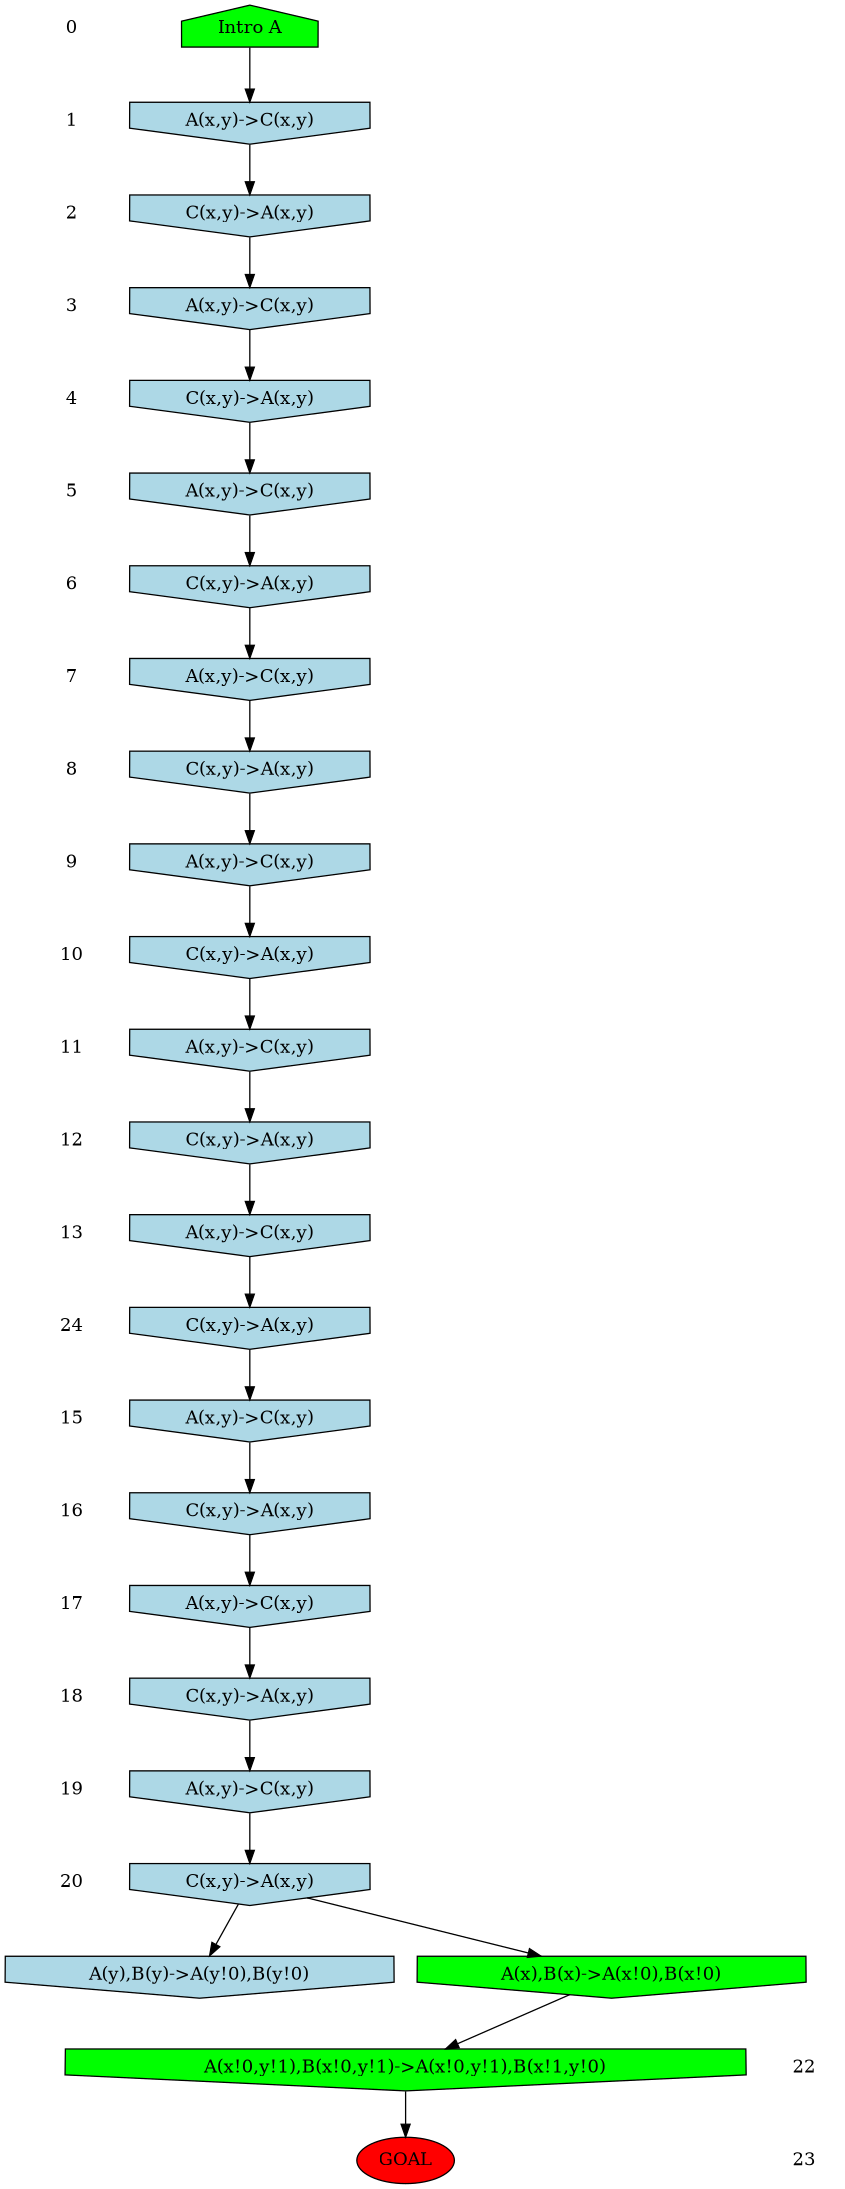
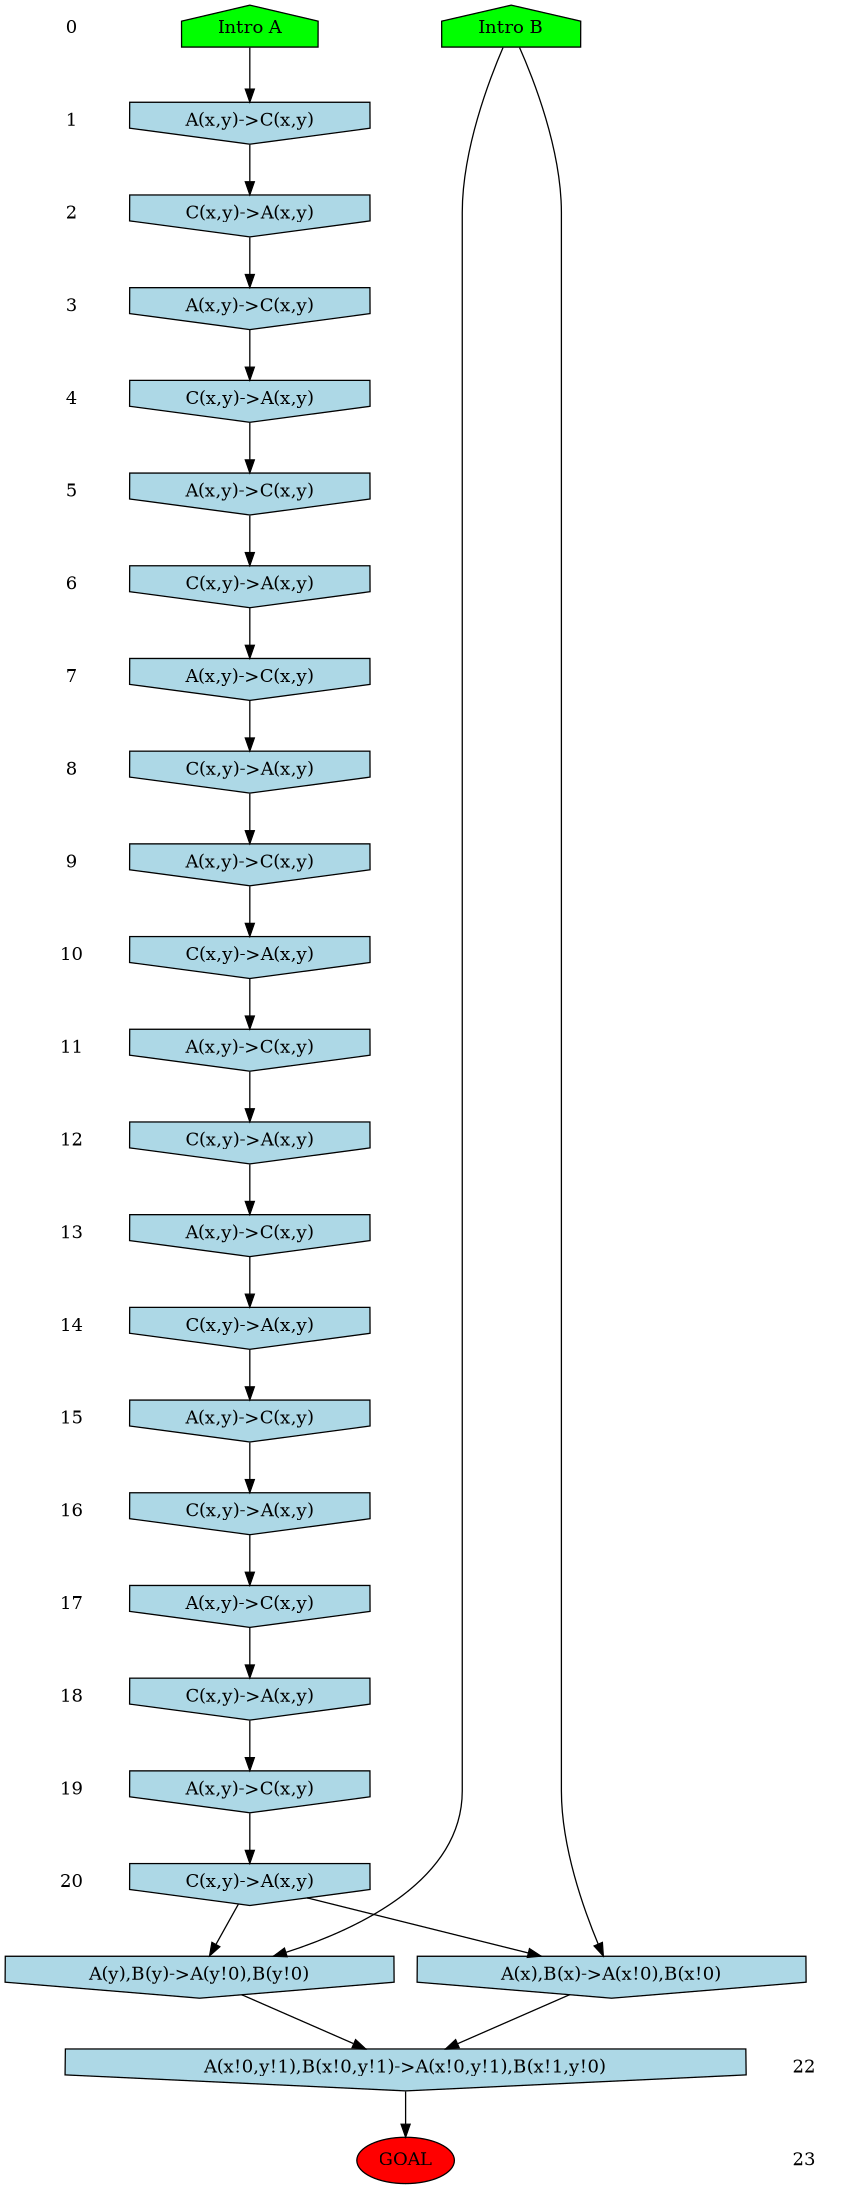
  digraph {
    ranksep=.5
    node [shape=plaintext style=filled]
    0 [style=""]
    n2 [fillcolor=green label="Intro A" shape=house]
+   n3 [fillcolor=green label="Intro B" shape=house]
    1 [style=""]
    n5 [fillcolor=lightblue label="A(x,y)->C(x,y)" shape=invhouse]
    2 [style=""]
    n7 [fillcolor=lightblue label="C(x,y)->A(x,y)" shape=invhouse]
    3 [style=""]
    n9 [fillcolor=lightblue label="A(x,y)->C(x,y)" shape=invhouse]
    4 [style=""]
    n11 [fillcolor=lightblue label="C(x,y)->A(x,y)" shape=invhouse]
    5 [style=""]
    n13 [fillcolor=lightblue label="A(x,y)->C(x,y)" shape=invhouse]
    6 [style=""]
    n15 [fillcolor=lightblue label="C(x,y)->A(x,y)" shape=invhouse]
    7 [style=""]
    n17 [fillcolor=lightblue label="A(x,y)->C(x,y)" shape=invhouse]
    8 [style=""]
    n19 [fillcolor=lightblue label="C(x,y)->A(x,y)" shape=invhouse]
    9 [style=""]
    n21 [fillcolor=lightblue label="A(x,y)->C(x,y)" shape=invhouse]
    10 [style=""]
    n23 [fillcolor=lightblue label="C(x,y)->A(x,y)" shape=invhouse]
    11 [style=""]
    n25 [fillcolor=lightblue label="A(x,y)->C(x,y)" shape=invhouse]
    12 [style=""]
    n27 [fillcolor=lightblue label="C(x,y)->A(x,y)" shape=invhouse]
    13 [style=""]
    n29 [fillcolor=lightblue label="A(x,y)->C(x,y)" shape=invhouse]
-   14 [label=24 style=""]
+   14 [style=""]
    n31 [fillcolor=lightblue label="C(x,y)->A(x,y)" shape=invhouse]
    15 [style=""]
    n33 [fillcolor=lightblue label="A(x,y)->C(x,y)" shape=invhouse]
    16 [style=""]
    n35 [fillcolor=lightblue label="C(x,y)->A(x,y)" shape=invhouse]
    17 [style=""]
    n37 [fillcolor=lightblue label="A(x,y)->C(x,y)" shape=invhouse]
    18 [style=""]
    n39 [fillcolor=lightblue label="C(x,y)->A(x,y)" shape=invhouse]
    19 [style=""]
    n41 [fillcolor=lightblue label="A(x,y)->C(x,y)" shape=invhouse]
    20 [style=""]
    n43 [fillcolor=lightblue label="C(x,y)->A(x,y)" shape=invhouse]
    n44 [fillcolor=lightblue label="A(y),B(y)->A(y!0),B(y!0)" shape=invhouse]
-   n45 [fillcolor=green label="A(x),B(x)->A(x!0),B(x!0)" shape=invhouse]
+   n45 [fillcolor=lightblue label="A(x),B(x)->A(x!0),B(x!0)" shape=invhouse]
    22 [style=""]
-   n47 [fillcolor=green label="A(x!0,y!1),B(x!0,y!1)->A(x!0,y!1),B(x!1,y!0)" shape=invhouse]
+   n47 [fillcolor=lightblue label="A(x!0,y!1),B(x!0,y!1)->A(x!0,y!1),B(x!1,y!0)" shape=invhouse]
    23 [style=""]
    n49 [fillcolor=red label=GOAL shape=""]
    subgraph sub_1 {
      rank=same
      0
      n2
+     n3
    }
    subgraph sub_2 {
      rank=same
      1
      n5
    }
    subgraph sub_3 {
      rank=same
      2
      n7
    }
    subgraph sub_4 {
      rank=same
      3
      n9
    }
    subgraph sub_5 {
      rank=same
      4
      n11
    }
    subgraph sub_6 {
      rank=same
      5
      n13
    }
    subgraph sub_7 {
      rank=same
      6
      n15
    }
    subgraph sub_8 {
      rank=same
      7
      n17
    }
    subgraph sub_9 {
      rank=same
      8
      n19
    }
    subgraph sub_10 {
      rank=same
      9
      n21
    }
    subgraph sub_11 {
      rank=same
      10
      n23
    }
    subgraph sub_12 {
      rank=same
      11
      n25
    }
    subgraph sub_13 {
      rank=same
      12
      n27
    }
    subgraph sub_14 {
      rank=same
      13
      n29
    }
    subgraph sub_15 {
      rank=same
      14
      n31
    }
    subgraph sub_16 {
      rank=same
      15
      n33
    }
    subgraph sub_17 {
      rank=same
      16
      n35
    }
    subgraph sub_18 {
      rank=same
      17
      n37
    }
    subgraph sub_19 {
      rank=same
      18
      n39
    }
    subgraph sub_20 {
      rank=same
      19
      n41
    }
    subgraph sub_21 {
      rank=same
      20
      n43
    }
    subgraph sub_22 {
      rank=same
      n44
      n45
    }
    subgraph sub_23 {
      rank=same
      22
      n47
    }
    subgraph sub_24 {
      rank=same
      23
      n49
    }
    0 -> 1 [style=invis]
    n2 -> n5
+   n3 -> n44
+   n3 -> n45
    1 -> 2 [style=invis]
    n5 -> n7
    2 -> 3 [style=invis]
    n7 -> n9
    3 -> 4 [style=invis]
    n9 -> n11
    4 -> 5 [style=invis]
    n11 -> n13
    5 -> 6 [style=invis]
    n13 -> n15
    6 -> 7 [style=invis]
    n15 -> n17
    7 -> 8 [style=invis]
    n17 -> n19
    8 -> 9 [style=invis]
    n19 -> n21
    9 -> 10 [style=invis]
    n21 -> n23
    10 -> 11 [style=invis]
    n23 -> n25
    11 -> 12 [style=invis]
    n25 -> n27
    12 -> 13 [style=invis]
    n27 -> n29
    13 -> 14 [style=invis]
    n29 -> n31
    14 -> 15 [style=invis]
    n31 -> n33
    15 -> 16 [style=invis]
    n33 -> n35
    16 -> 17 [style=invis]
    n35 -> n37
    17 -> 18 [style=invis]
    n37 -> n39
    18 -> 19 [style=invis]
    n39 -> n41
    19 -> 20 [style=invis]
    n41 -> n43
    n43 -> n44
    n43 -> n45
+   n44 -> n47
    n45 -> n47
    22 -> 23 [style=invis]
    n47 -> n49
  }
